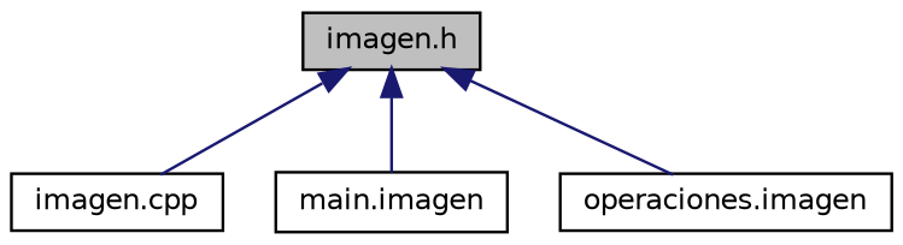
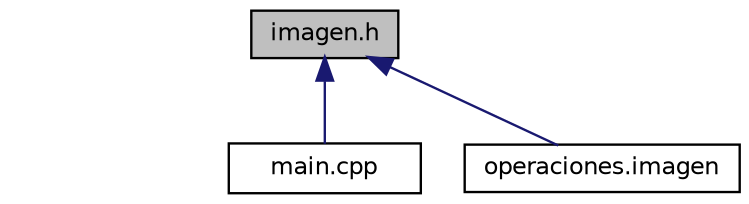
  digraph {
    node [color=black fillcolor=white fontname=Helvetica fontsize=10 shape=record style=filled]
    edge [color=midnightblue dir=back fontname=Helvetica fontsize=10 labelfontname=Helvetica labelfontsize=10 style=solid]
    n1 [fillcolor=grey75 fontcolor=black height=0.2 label="imagen.h" width=0.4]
-   n2 [height=0.2 label="imagen.cpp" width=0.4]
-   n3 [height=0.2 label="main.imagen" width=0.4]
+   n3 [height=0.2 label="main.cpp" width=0.4]
    n4 [height=0.2 label="operaciones.imagen" width=0.4]
-   n1 -> n2
    n1 -> n3
    n1 -> n4
  }
